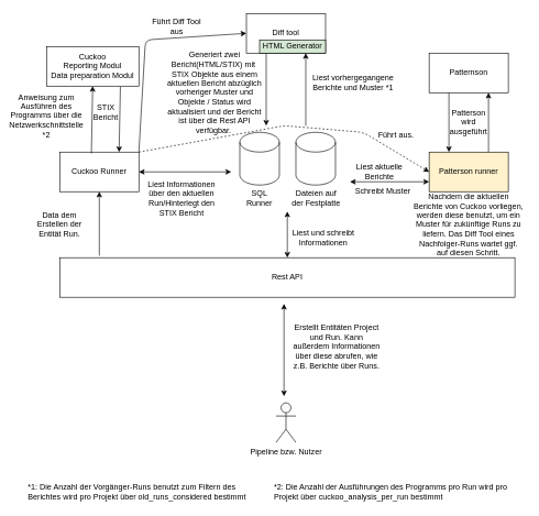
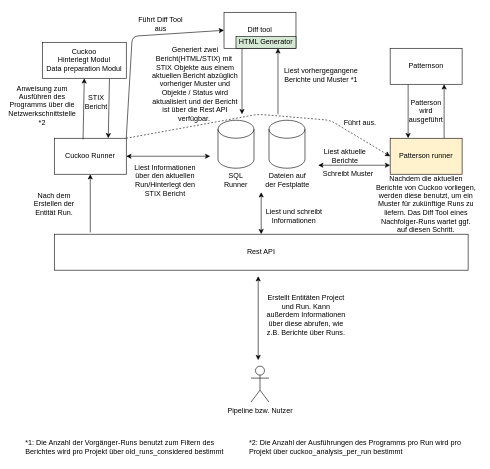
  <mxCell id="0" />
  <mxCell id="1" parent="0" />
  <mxCell id="2" value="Rest API" style="rounded=0;whiteSpace=wrap;html=1;" parent="1" vertex="1"><mxGeometry x="90" y="390" width="690" height="60" as="geometry" /></mxCell>
  <mxCell id="3" value="&lt;div&gt;Pipeline bzw. Nutzer&lt;/div&gt;" style="shape=umlActor;verticalLabelPosition=bottom;verticalAlign=top;html=1;outlineConnect=0;" parent="1" vertex="1"><mxGeometry x="418" y="610" width="30" height="60" as="geometry" /></mxCell>
  <mxCell id="4" value="" style="endArrow=classic;startArrow=classic;html=1;" parent="1" edge="1"><mxGeometry width="50" height="50" relative="1" as="geometry"><mxPoint x="430" y="600" as="sourcePoint" /><mxPoint x="430" y="460" as="targetPoint" /></mxGeometry></mxCell>
  <mxCell id="5" value="&lt;div&gt;&lt;span&gt;Erstellt Entitäten Project und Run. Kann außerdem Informationen über diese abrufen, wie z.B. Berichte über Runs.&lt;/span&gt;&lt;br&gt;&lt;/div&gt;" style="text;html=1;strokeColor=none;fillColor=none;align=center;verticalAlign=middle;whiteSpace=wrap;rounded=0;" parent="1" vertex="1"><mxGeometry x="440" y="480" width="140" height="90" as="geometry" /></mxCell>
- <mxCell id="6" value="&lt;div&gt;Cuckoo&lt;/div&gt;&lt;div&gt;Reporting Modul&lt;/div&gt;&lt;div&gt;Data preparation Modul &lt;br&gt;&lt;/div&gt;" style="rounded=0;whiteSpace=wrap;html=1;" parent="1" vertex="1"><mxGeometry x="70" y="70" width="140" height="60" as="geometry" /></mxCell>
+ <mxCell id="6" value="&lt;div&gt;Cuckoo&lt;/div&gt;&lt;div&gt;Hinterlegt Modul&lt;/div&gt;&lt;div&gt;Data preparation Modul &lt;br&gt;&lt;/div&gt;" style="rounded=0;whiteSpace=wrap;html=1;" parent="1" vertex="1"><mxGeometry x="70" y="70" width="140" height="60" as="geometry" /></mxCell>
  <mxCell id="7" value="" style="shape=cylinder3;whiteSpace=wrap;html=1;boundedLbl=1;backgroundOutline=1;size=15;" parent="1" vertex="1"><mxGeometry x="363" y="200" width="60" height="80" as="geometry" /></mxCell>
  <mxCell id="8" value="SQL&lt;br&gt;&lt;div&gt;Runner&lt;/div&gt;" style="text;html=1;strokeColor=none;fillColor=none;align=center;verticalAlign=middle;whiteSpace=wrap;rounded=0;" parent="1" vertex="1"><mxGeometry x="373" y="290" width="40" height="20" as="geometry" /></mxCell>
  <mxCell id="9" value="" style="endArrow=classic;startArrow=classic;html=1;exitX=0.5;exitY=0;exitDx=0;exitDy=0;" parent="1" source="2" edge="1"><mxGeometry width="50" height="50" relative="1" as="geometry"><mxPoint x="410" y="350" as="sourcePoint" /><mxPoint x="435" y="320" as="targetPoint" /></mxGeometry></mxCell>
  <mxCell id="10" value="Liest und schreibt Informationen" style="text;html=1;strokeColor=none;fillColor=none;align=center;verticalAlign=middle;whiteSpace=wrap;rounded=0;" parent="1" vertex="1"><mxGeometry x="420" y="350" width="140" height="20" as="geometry" /></mxCell>
  <mxCell id="11" value="" style="shape=cylinder3;whiteSpace=wrap;html=1;boundedLbl=1;backgroundOutline=1;size=15;" parent="1" vertex="1"><mxGeometry x="448" y="200" width="60" height="80" as="geometry" /></mxCell>
  <mxCell id="12" value="Dateien auf der Festplatte" style="text;html=1;strokeColor=none;fillColor=none;align=center;verticalAlign=middle;whiteSpace=wrap;rounded=0;" parent="1" vertex="1"><mxGeometry x="438" y="290" width="82" height="20" as="geometry" /></mxCell>
  <mxCell id="13" value="Cuckoo Runner" style="rounded=0;whiteSpace=wrap;html=1;" parent="1" vertex="1"><mxGeometry x="90" y="230" width="120" height="60" as="geometry" /></mxCell>
  <mxCell id="14" value="" style="endArrow=classic;html=1;exitX=0.087;exitY=-0.05;exitDx=0;exitDy=0;exitPerimeter=0;entryX=0.5;entryY=1;entryDx=0;entryDy=0;" parent="1" source="2" target="13" edge="1"><mxGeometry width="50" height="50" relative="1" as="geometry"><mxPoint x="410" y="350" as="sourcePoint" /><mxPoint x="460" y="300" as="targetPoint" /></mxGeometry></mxCell>
  <mxCell id="15" value="" style="endArrow=classic;startArrow=classic;html=1;exitX=1;exitY=0.5;exitDx=0;exitDy=0;" parent="1" source="13" edge="1"><mxGeometry width="50" height="50" relative="1" as="geometry"><mxPoint x="410" y="350" as="sourcePoint" /><mxPoint x="350" y="260" as="targetPoint" /></mxGeometry></mxCell>
  <mxCell id="16" value="Liest Informationen über den aktuellen Run/Hinterlegt den STIX Bericht" style="text;html=1;strokeColor=none;fillColor=none;align=center;verticalAlign=middle;whiteSpace=wrap;rounded=0;" parent="1" vertex="1"><mxGeometry x="220" y="270" width="110" height="60" as="geometry" /></mxCell>
  <mxCell id="17" value="" style="endArrow=classic;html=1;exitX=0.4;exitY=0.033;exitDx=0;exitDy=0;exitPerimeter=0;entryX=0.5;entryY=1;entryDx=0;entryDy=0;" parent="1" source="13" edge="1" target="6"><mxGeometry width="50" height="50" relative="1" as="geometry"><mxPoint x="410" y="350" as="sourcePoint" /><mxPoint x="120" y="131" as="targetPoint" /></mxGeometry></mxCell>
  <mxCell id="18" value="Anweisung zum Ausführen des Programms über die Netzwerkschnittstelle *2" style="text;html=1;strokeColor=none;fillColor=none;align=center;verticalAlign=middle;whiteSpace=wrap;rounded=0;" parent="1" vertex="1"><mxGeometry x="20" y="150" width="100" height="50" as="geometry" /></mxCell>
  <mxCell id="19" value="" style="endArrow=classic;html=1;entryX=0.75;entryY=0;entryDx=0;entryDy=0;exitX=0.8;exitY=1.017;exitDx=0;exitDy=0;exitPerimeter=0;" parent="1" target="13" edge="1" source="6"><mxGeometry width="50" height="50" relative="1" as="geometry"><mxPoint x="180" y="140" as="sourcePoint" /><mxPoint x="460" y="300" as="targetPoint" /></mxGeometry></mxCell>
  <mxCell id="20" value="STIX Bericht" style="text;html=1;strokeColor=none;fillColor=none;align=center;verticalAlign=middle;whiteSpace=wrap;rounded=0;" parent="1" vertex="1"><mxGeometry x="140" y="160" width="40" height="20" as="geometry" /></mxCell>
- <mxCell id="21" value="Data dem Erstellen der Entität Run." style="text;html=1;strokeColor=none;fillColor=none;align=center;verticalAlign=middle;whiteSpace=wrap;rounded=0;" parent="1" vertex="1"><mxGeometry x="40" y="330" width="100" height="20" as="geometry" /></mxCell>
+ <mxCell id="21" value="Nach dem Erstellen der Entität Run." style="text;html=1;strokeColor=none;fillColor=none;align=center;verticalAlign=middle;whiteSpace=wrap;rounded=0;" parent="1" vertex="1"><mxGeometry x="40" y="330" width="100" height="20" as="geometry" /></mxCell>
  <mxCell id="22" value="Patterson runner" style="rounded=0;whiteSpace=wrap;html=1;fillColor=#fff2cc;" parent="1" vertex="1"><mxGeometry x="650" y="230" width="120" height="60" as="geometry" /></mxCell>
  <mxCell id="23" value="Patternson" style="rounded=0;whiteSpace=wrap;html=1;" parent="1" vertex="1"><mxGeometry x="650" y="80" width="120" height="60" as="geometry" /></mxCell>
  <mxCell id="24" value="Diff tool" style="rounded=0;whiteSpace=wrap;html=1;" parent="1" vertex="1"><mxGeometry x="373" y="20" width="120" height="60" as="geometry" /></mxCell>
  <mxCell id="25" value="" style="endArrow=classic;html=1;entryX=0;entryY=0.5;entryDx=0;entryDy=0;dashed=1;exitX=1;exitY=0;exitDx=0;exitDy=0;" parent="1" source="13" target="22" edge="1"><mxGeometry width="50" height="50" relative="1" as="geometry"><mxPoint x="720" y="390" as="sourcePoint" /><mxPoint x="460" y="300" as="targetPoint" /><Array as="points"><mxPoint x="430" y="190" /><mxPoint x="550" y="200" /></Array></mxGeometry></mxCell>
  <mxCell id="26" value="" style="endArrow=classic;html=1;exitX=1;exitY=0;exitDx=0;exitDy=0;entryX=0;entryY=0.5;entryDx=0;entryDy=0;" parent="1" source="13" target="24" edge="1"><mxGeometry width="50" height="50" relative="1" as="geometry"><mxPoint x="410" y="350" as="sourcePoint" /><mxPoint x="460" y="300" as="targetPoint" /><Array as="points"><mxPoint x="220" y="60" /></Array></mxGeometry></mxCell>
  <mxCell id="27" value="Nachdem die aktuellen Berichte von Cuckoo vorliegen, werden diese benutzt, um ein Muster für zukünftige Runs zu liefern. Das Diff Tool eines Nachfolger-Runs wartet ggf. auf diesen Schritt." style="text;html=1;strokeColor=none;fillColor=none;align=center;verticalAlign=middle;whiteSpace=wrap;rounded=0;rotation=0;" parent="1" vertex="1"><mxGeometry x="625" y="295" width="170" height="90" as="geometry" /></mxCell>
  <mxCell id="28" value="" style="endArrow=classic;html=1;entryX=0.75;entryY=1;entryDx=0;entryDy=0;" parent="1" target="24" edge="1"><mxGeometry width="50" height="50" relative="1" as="geometry"><mxPoint x="463" y="190" as="sourcePoint" /><mxPoint x="460" y="300" as="targetPoint" /></mxGeometry></mxCell>
  <mxCell id="29" value="" style="endArrow=classic;html=1;exitX=0.25;exitY=1;exitDx=0;exitDy=0;" parent="1" source="24" edge="1"><mxGeometry width="50" height="50" relative="1" as="geometry"><mxPoint x="460" y="200" as="sourcePoint" /><mxPoint x="403" y="190" as="targetPoint" /></mxGeometry></mxCell>
  <mxCell id="30" value="Liest vorhergegangene Berichte und Muster *1" style="text;html=1;strokeColor=none;fillColor=none;align=center;verticalAlign=middle;whiteSpace=wrap;rounded=0;" parent="1" vertex="1"><mxGeometry x="470" y="90" width="130" height="70" as="geometry" /></mxCell>
  <mxCell id="31" value="Generiert zwei Bericht(HTML/STIX) mit&amp;nbsp; STIX Objekte aus einem aktuellen Bericht abzüglich vorheriger Muster und Objekte / Status wird aktualisiert und der Bericht ist über die Rest API verfügbar.&amp;nbsp;" style="text;html=1;strokeColor=none;fillColor=none;align=center;verticalAlign=middle;whiteSpace=wrap;rounded=0;" parent="1" vertex="1"><mxGeometry x="250" y="80" width="150" height="120" as="geometry" /></mxCell>
  <mxCell id="32" value="Führt Diff Tool aus" style="text;html=1;strokeColor=none;fillColor=none;align=center;verticalAlign=middle;whiteSpace=wrap;rounded=0;" parent="1" vertex="1"><mxGeometry x="220" y="30" width="95" height="20" as="geometry" /></mxCell>
  <mxCell id="33" value="" style="endArrow=classic;html=1;entryX=0.75;entryY=1;entryDx=0;entryDy=0;exitX=0.75;exitY=0;exitDx=0;exitDy=0;" parent="1" source="22" target="23" edge="1"><mxGeometry width="50" height="50" relative="1" as="geometry"><mxPoint x="410" y="440" as="sourcePoint" /><mxPoint x="460" y="390" as="targetPoint" /></mxGeometry></mxCell>
  <mxCell id="34" value="" style="endArrow=classic;html=1;exitX=0.25;exitY=1;exitDx=0;exitDy=0;" parent="1" source="23" edge="1"><mxGeometry width="50" height="50" relative="1" as="geometry"><mxPoint x="410" y="430" as="sourcePoint" /><mxPoint x="680" y="230" as="targetPoint" /></mxGeometry></mxCell>
  <mxCell id="35" value="" style="endArrow=classic;startArrow=classic;html=1;entryX=0;entryY=0.75;entryDx=0;entryDy=0;" parent="1" target="22" edge="1"><mxGeometry width="50" height="50" relative="1" as="geometry"><mxPoint x="530" y="275" as="sourcePoint" /><mxPoint x="460" y="380" as="targetPoint" /></mxGeometry></mxCell>
  <mxCell id="36" value="Schreibt Muster" style="text;html=1;strokeColor=none;fillColor=none;align=center;verticalAlign=middle;whiteSpace=wrap;rounded=0;" parent="1" vertex="1"><mxGeometry x="520" y="280" width="120" height="20" as="geometry" /></mxCell>
  <mxCell id="37" value="Patterson wird ausgeführt" style="text;html=1;strokeColor=none;fillColor=none;align=center;verticalAlign=middle;whiteSpace=wrap;rounded=0;" parent="1" vertex="1"><mxGeometry x="690" y="160" width="40" height="50" as="geometry" /></mxCell>
  <mxCell id="38" value="*1: Die Anzahl der Vorgänger-Runs benutzt zum Filtern des Berichtes wird pro Projekt über&amp;nbsp;&lt;span&gt;old_runs_considered bestimmt&lt;br&gt;&lt;/span&gt;" style="text;html=1;strokeColor=none;fillColor=none;align=left;verticalAlign=middle;whiteSpace=wrap;rounded=0;" parent="1" vertex="1"><mxGeometry x="40" y="730" width="350" height="30" as="geometry" /></mxCell>
  <mxCell id="39" value="Führt aus." style="text;html=1;strokeColor=none;fillColor=none;align=center;verticalAlign=middle;whiteSpace=wrap;rounded=0;" parent="1" vertex="1"><mxGeometry x="570" y="190" width="60" height="30" as="geometry" /></mxCell>
  <mxCell id="40" value="*2: Die Anzahl der Ausführungen des Programms pro Run wird pro Projekt über&amp;nbsp;&lt;span&gt;cuckoo_analysis_per_run bestimmt&lt;/span&gt;&lt;span&gt;&lt;br&gt;&lt;/span&gt;" style="text;html=1;strokeColor=none;fillColor=none;align=left;verticalAlign=middle;whiteSpace=wrap;rounded=0;" parent="1" vertex="1"><mxGeometry x="413" y="730" width="357" height="30" as="geometry" /></mxCell>
  <mxCell id="41" value="Liest aktuelle Berichte" style="text;html=1;strokeColor=none;fillColor=none;align=center;verticalAlign=middle;whiteSpace=wrap;rounded=0;" parent="1" vertex="1"><mxGeometry x="530" y="250" width="90" height="20" as="geometry" /></mxCell>
  <mxCell id="42" value="HTML Generator" style="rounded=0;whiteSpace=wrap;html=1;align=center;fillColor=#d5e8d4;" vertex="1" parent="1"><mxGeometry x="393" y="60" width="100" height="20" as="geometry" /></mxCell>
